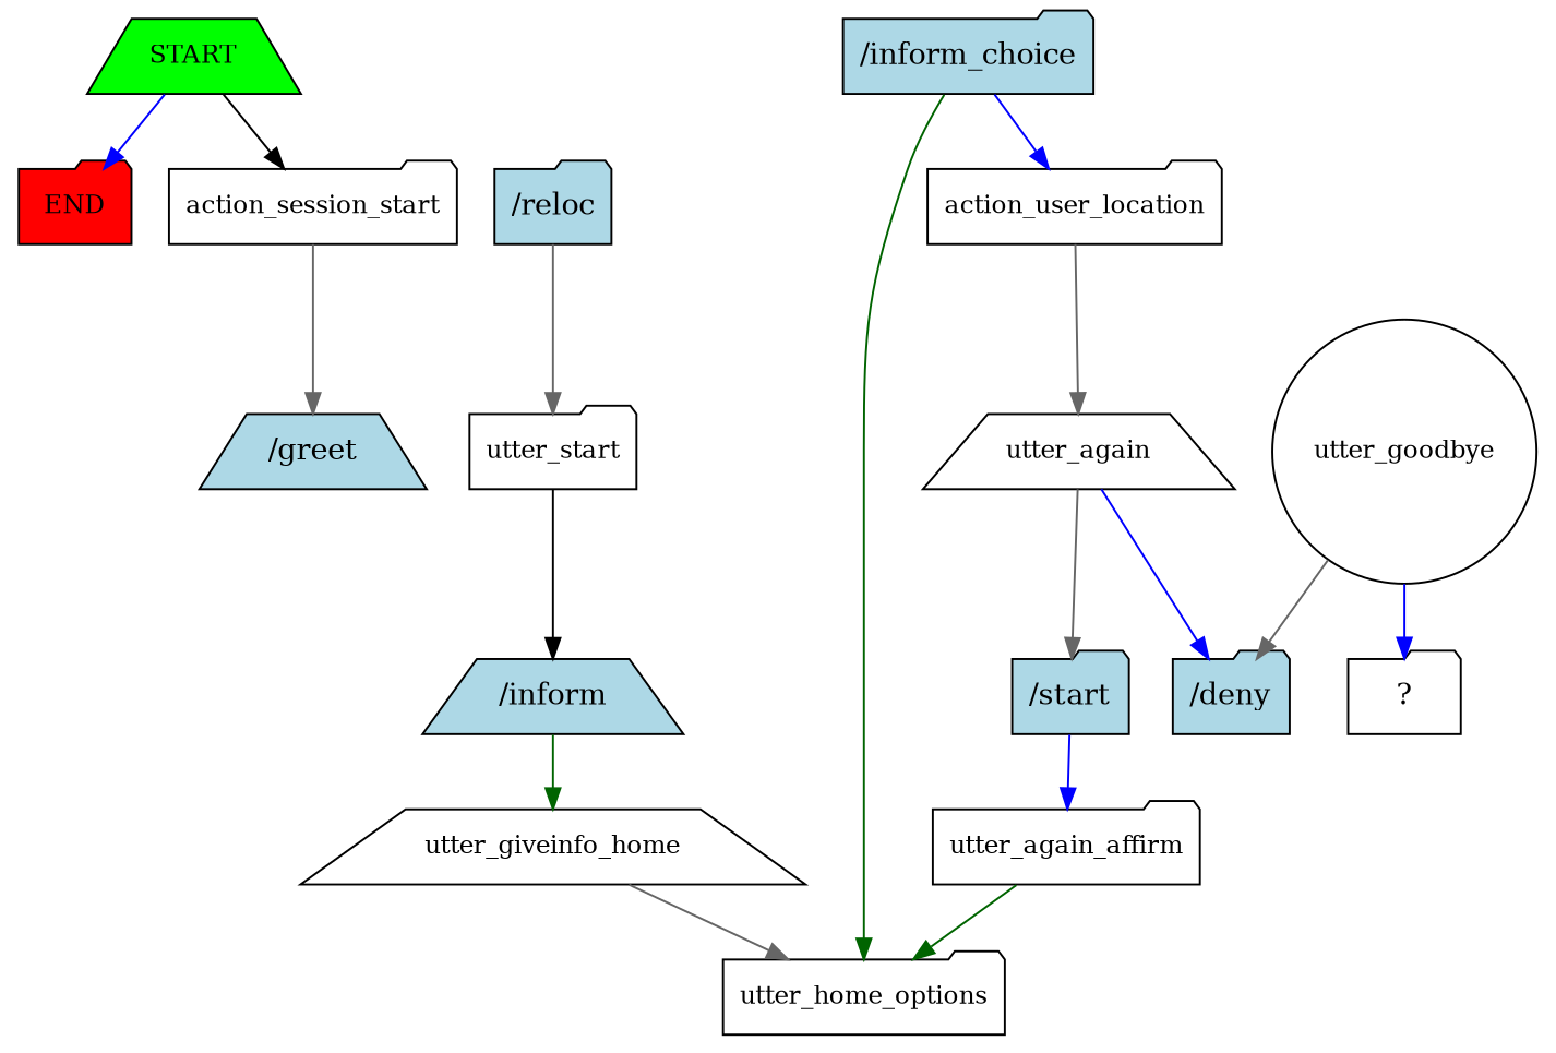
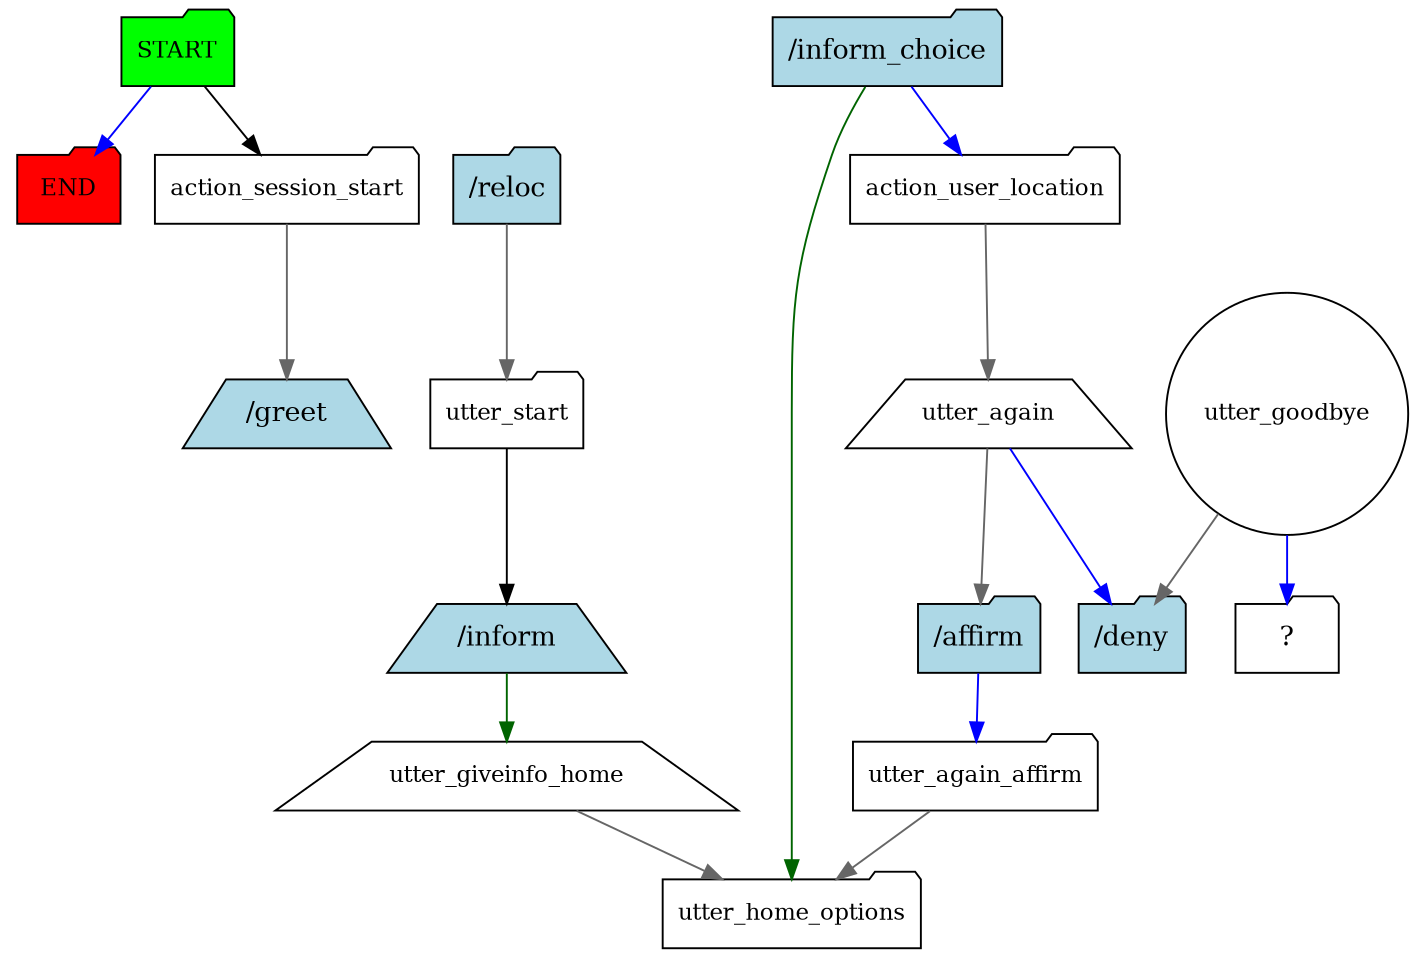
  digraph {
    node [fontsize=12 shape=folder]
    edge [color=gray40]
-   n1 [fillcolor=green label=START shape=trapezium style=filled]
+   n1 [fillcolor=green label=START style=filled]
    n2 [fillcolor=red label=END style=filled]
    n3 [label=action_session_start]
    n4 [fillcolor=lightblue label="/greet" shape=trapezium style=filled fontsize=""]
    n5 [fillcolor=lightblue label="/reloc" style=filled fontsize=""]
    n6 [label=utter_start]
    n7 [fillcolor=lightblue label="/inform" shape=trapezium style=filled fontsize=""]
    n8 [label=utter_giveinfo_home shape=trapezium]
    n9 [label=utter_home_options]
    n10 [fillcolor=lightblue label="/inform_choice" style=filled fontsize=""]
    n11 [label=action_user_location]
    n12 [label=utter_again shape=trapezium]
-   n13 [fillcolor=lightblue label="/start" style=filled fontsize=""]
+   n13 [fillcolor=lightblue label="/affirm" style=filled fontsize=""]
    n14 [fillcolor=lightblue label="/deny" style=filled fontsize=""]
    n15 [label=utter_again_affirm]
    n16 [label=utter_goodbye shape=circle]
    n17 [label="  ?  " fontsize=""]
    n1 -> n2 [color=blue]
    n1 -> n3 [color=black]
    n3 -> n4
    n5 -> n6
    n6 -> n7 [color=black]
    n7 -> n8 [color=darkgreen]
    n8 -> n9
    n10 -> n9 [color=darkgreen]
    n10 -> n11 [color=blue]
    n11 -> n12
    n12 -> n13
    n12 -> n14 [color=blue]
    n13 -> n15 [color=blue]
-   n15 -> n9 [color=darkgreen]
+   n15 -> n9
    n16 -> n14
    n16 -> n17 [color=blue]
  }
